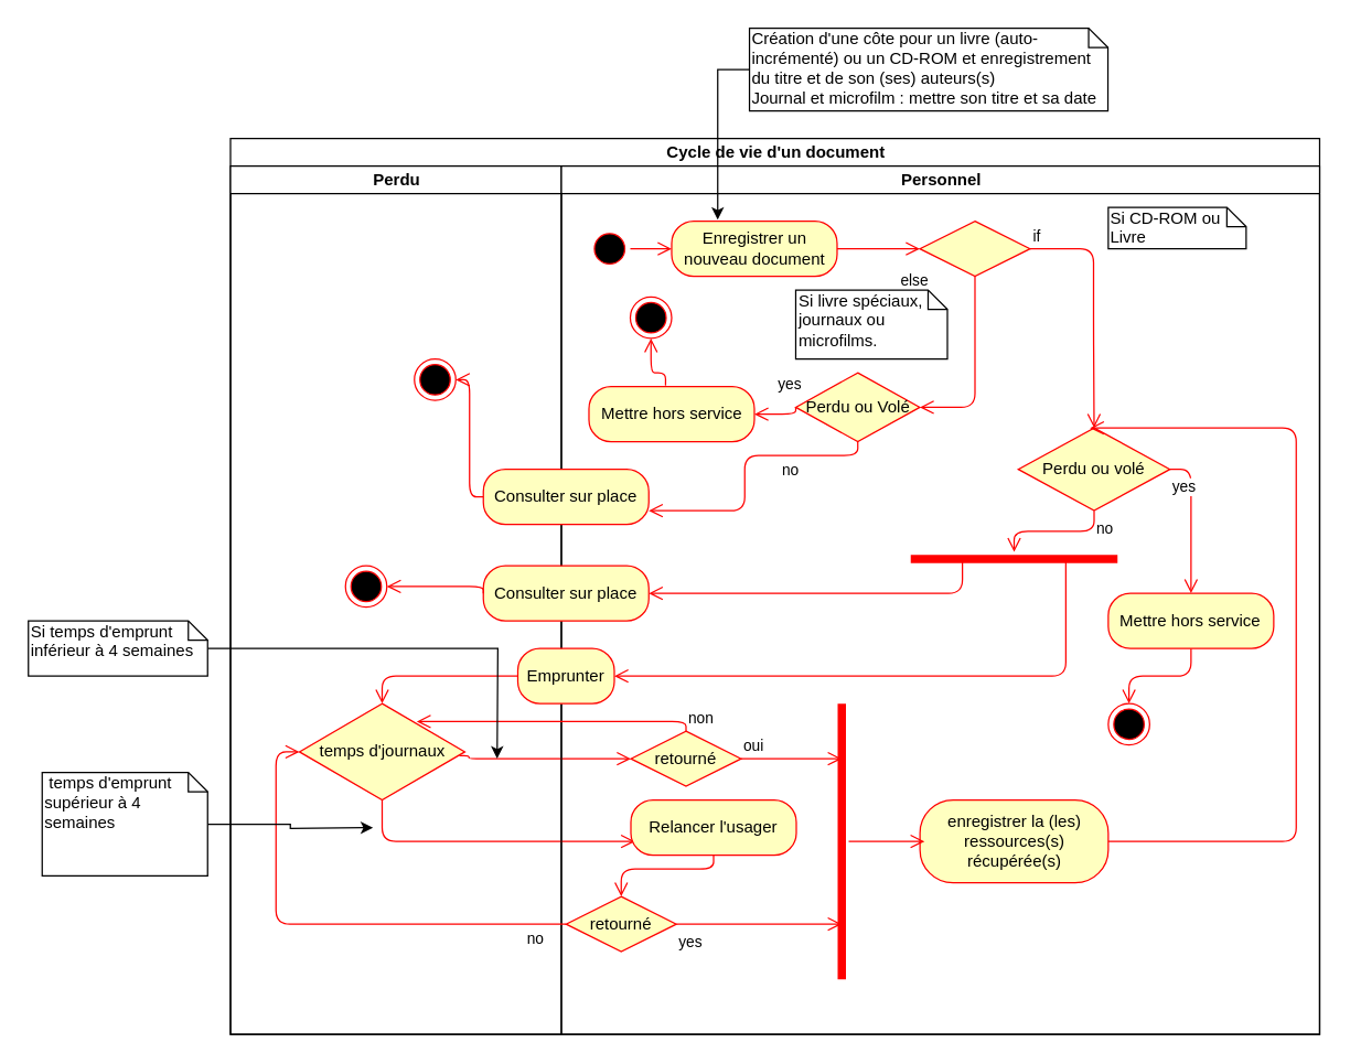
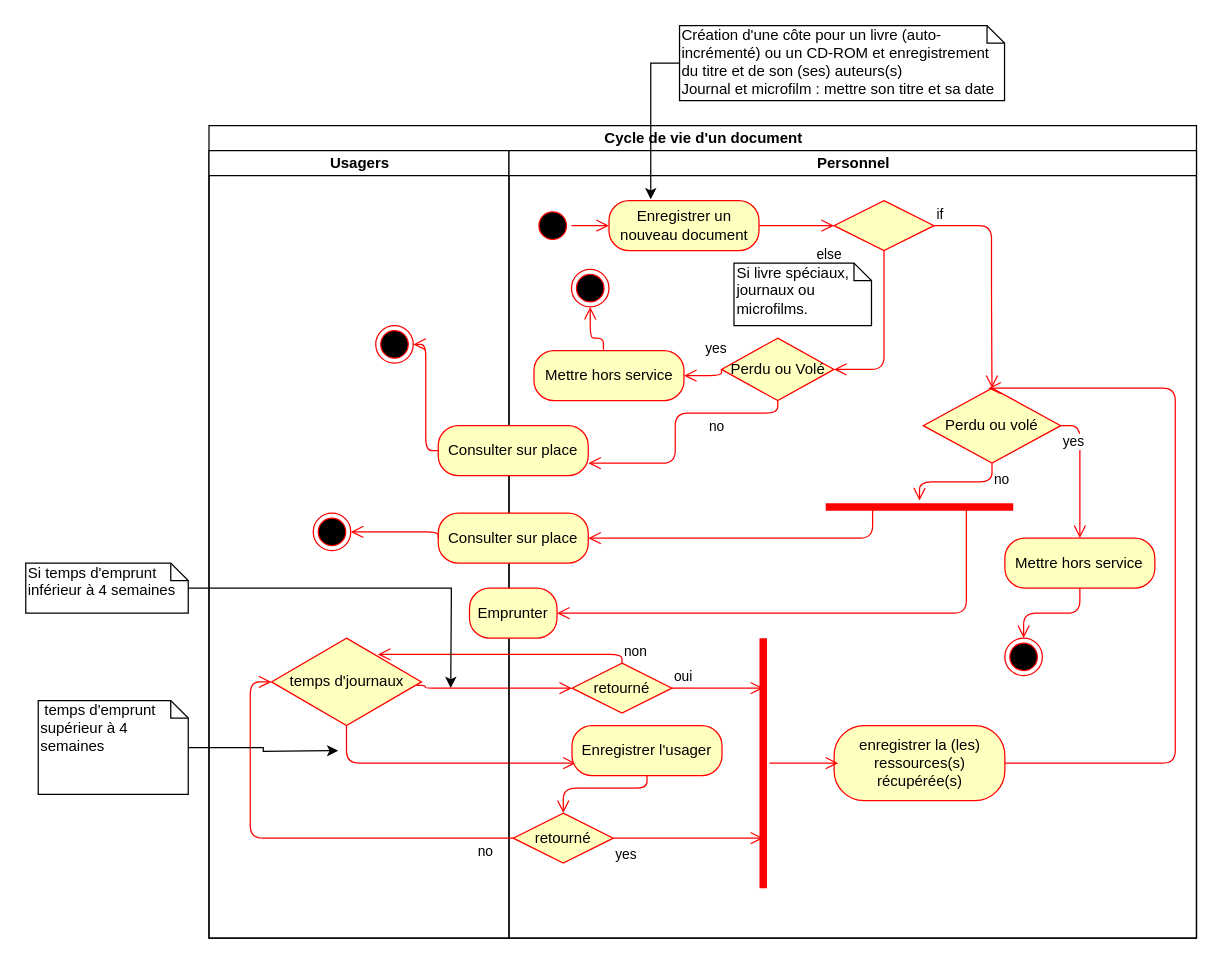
  <mxCell id="0" />
  <mxCell id="1" parent="0" />
  <mxCell id="2" value="Cycle de vie d'un document" style="swimlane;html=1;childLayout=stackLayout;resizeParent=1;resizeParentMax=0;startSize=20;" vertex="1" parent="1"><mxGeometry x="166.59" y="100" width="790" height="650" as="geometry" /></mxCell>
  <mxCell id="3" value="" style="edgeStyle=orthogonalEdgeStyle;html=1;verticalAlign=bottom;endArrow=open;endSize=8;strokeColor=#ff0000;entryX=0.5;entryY=0;entryDx=0;entryDy=0;" edge="1" source="20" parent="2" target="5"><mxGeometry relative="1" as="geometry"><mxPoint x="340" y="190" as="targetPoint" /></mxGeometry></mxCell>
- <mxCell id="4" value="Perdu" style="swimlane;html=1;startSize=20;" vertex="1" parent="2"><mxGeometry y="20" width="240" height="630" as="geometry" /></mxCell>
+ <mxCell id="4" value="Usagers" style="swimlane;html=1;startSize=20;" vertex="1" parent="2"><mxGeometry y="20" width="240" height="630" as="geometry" /></mxCell>
  <mxCell id="5" value="" style="ellipse;html=1;shape=endState;fillColor=#000000;strokeColor=#ff0000;direction=south;" vertex="1" parent="4"><mxGeometry x="133.41" y="140" width="30" height="30" as="geometry" /></mxCell>
  <mxCell id="6" value="" style="ellipse;html=1;shape=endState;fillColor=#000000;strokeColor=#ff0000;" vertex="1" parent="4"><mxGeometry x="83.41" y="290" width="30" height="30" as="geometry" /></mxCell>
  <mxCell id="7" value="temps d'journaux" style="rhombus;whiteSpace=wrap;html=1;fillColor=#ffffc0;strokeColor=#ff0000;" vertex="1" parent="4"><mxGeometry x="50" y="390" width="120" height="70" as="geometry" /></mxCell>
  <mxCell id="8" value="" style="edgeStyle=orthogonalEdgeStyle;html=1;align=left;verticalAlign=top;endArrow=open;endSize=8;strokeColor=#ff0000;exitX=0.5;exitY=1;exitDx=0;exitDy=0;" edge="1" source="7" parent="4"><mxGeometry x="-1" relative="1" as="geometry"><mxPoint x="293.41" y="490" as="targetPoint" /><Array as="points"><mxPoint x="110" y="490" /></Array></mxGeometry></mxCell>
- <mxCell id="9" value="" style="edgeStyle=orthogonalEdgeStyle;html=1;verticalAlign=bottom;endArrow=open;endSize=8;strokeColor=#ff0000;exitX=0;exitY=0.5;exitDx=0;exitDy=0;entryX=0.5;entryY=0;entryDx=0;entryDy=0;" edge="1" source="35" parent="2" target="7"><mxGeometry relative="1" as="geometry"><mxPoint x="163.41" y="390" as="targetPoint" /><Array as="points"><mxPoint x="110" y="390" /></Array></mxGeometry></mxCell>
  <mxCell id="10" value="" style="edgeStyle=orthogonalEdgeStyle;html=1;align=left;verticalAlign=bottom;endArrow=open;endSize=8;strokeColor=#ff0000;exitX=0.967;exitY=0.54;exitDx=0;exitDy=0;exitPerimeter=0;entryX=0;entryY=0.5;entryDx=0;entryDy=0;" edge="1" source="7" parent="2" target="41"><mxGeometry x="-1" relative="1" as="geometry"><mxPoint x="313.41" y="448" as="targetPoint" /><mxPoint x="173.41" y="440" as="sourcePoint" /><Array as="points"><mxPoint x="173" y="448" /><mxPoint x="173" y="450" /></Array></mxGeometry></mxCell>
  <mxCell id="11" value="Personnel" style="swimlane;html=1;startSize=20;" vertex="1" parent="2"><mxGeometry x="240" y="20" width="550" height="630" as="geometry" /></mxCell>
  <mxCell id="12" value="" style="ellipse;html=1;shape=startState;fillColor=#000000;strokeColor=#ff0000;" vertex="1" parent="11"><mxGeometry x="20" y="45" width="30" height="30" as="geometry" /></mxCell>
  <mxCell id="13" value="" style="edgeStyle=orthogonalEdgeStyle;html=1;verticalAlign=bottom;endArrow=open;endSize=8;strokeColor=#ff0000;entryX=0;entryY=0.5;entryDx=0;entryDy=0;" edge="1" source="12" parent="11" target="14"><mxGeometry relative="1" as="geometry"><mxPoint x="35" y="120" as="targetPoint" /></mxGeometry></mxCell>
  <mxCell id="14" value="Enregistrer un nouveau document" style="rounded=1;whiteSpace=wrap;html=1;arcSize=40;fontColor=#000000;fillColor=#ffffc0;strokeColor=#ff0000;" vertex="1" parent="11"><mxGeometry x="80" y="40" width="120" height="40" as="geometry" /></mxCell>
  <mxCell id="15" value="" style="edgeStyle=orthogonalEdgeStyle;html=1;verticalAlign=bottom;endArrow=open;endSize=8;strokeColor=#ff0000;exitX=1;exitY=0.5;exitDx=0;exitDy=0;" edge="1" source="14" parent="11"><mxGeometry relative="1" as="geometry"><mxPoint x="260" y="60" as="targetPoint" /><Array as="points"><mxPoint x="220" y="60" /><mxPoint x="220" y="60" /></Array></mxGeometry></mxCell>
  <mxCell id="16" value="" style="rhombus;whiteSpace=wrap;html=1;fillColor=#ffffc0;strokeColor=#ff0000;" vertex="1" parent="11"><mxGeometry x="260" y="40" width="80" height="40" as="geometry" /></mxCell>
  <mxCell id="17" value="if" style="edgeStyle=orthogonalEdgeStyle;html=1;align=left;verticalAlign=bottom;endArrow=open;endSize=8;strokeColor=#ff0000;exitX=1;exitY=0.5;exitDx=0;exitDy=0;entryX=0.5;entryY=0;entryDx=0;entryDy=0;" edge="1" source="16" parent="11" target="27"><mxGeometry x="-1" relative="1" as="geometry"><mxPoint x="380" y="120" as="targetPoint" /><mxPoint x="350" y="60" as="sourcePoint" /><Array as="points"><mxPoint x="386" y="60" /><mxPoint x="386" y="120" /></Array></mxGeometry></mxCell>
  <mxCell id="18" value="else" style="edgeStyle=orthogonalEdgeStyle;html=1;align=left;verticalAlign=top;endArrow=open;endSize=8;strokeColor=#ff0000;exitX=0.5;exitY=1;exitDx=0;exitDy=0;entryX=1;entryY=0.5;entryDx=0;entryDy=0;" edge="1" source="16" parent="11" target="24"><mxGeometry x="1" y="-106" relative="1" as="geometry"><mxPoint x="180" y="120" as="targetPoint" /><Array as="points"><mxPoint x="300" y="175" /></Array><mxPoint x="-16" y="1" as="offset" /></mxGeometry></mxCell>
- <mxCell id="19" value="Si livre spéciaux, journaux ou microfilms." style="shape=note;whiteSpace=wrap;html=1;size=14;verticalAlign=top;align=left;spacingTop=-6;" vertex="1" parent="11"><mxGeometry x="170" y="90" width="110" height="50" as="geometry" /></mxCell>
+ <mxCell id="19" value="Si livre spéciaux, journaux ou microfilms." style="shape=note;whiteSpace=wrap;html=1;size=14;verticalAlign=top;align=left;spacingTop=-6;" vertex="1" parent="11"><mxGeometry x="180" y="90" width="110" height="50" as="geometry" /></mxCell>
  <mxCell id="20" value="Consulter sur place" style="rounded=1;whiteSpace=wrap;html=1;arcSize=40;fontColor=#000000;fillColor=#ffffc0;strokeColor=#ff0000;" vertex="1" parent="11"><mxGeometry x="-56.59" y="220" width="120" height="40" as="geometry" /></mxCell>
- <mxCell id="21" value="Si CD-ROM ou Livre" style="shape=note;whiteSpace=wrap;html=1;size=14;verticalAlign=top;align=left;spacingTop=-6;" vertex="1" parent="11"><mxGeometry x="396.7" y="30" width="100" height="30" as="geometry" /></mxCell>
  <mxCell id="22" value="" style="shape=line;html=1;strokeWidth=6;strokeColor=#ff0000;" vertex="1" parent="11"><mxGeometry x="253.4" y="280" width="150" height="10" as="geometry" /></mxCell>
  <mxCell id="23" value="" style="edgeStyle=orthogonalEdgeStyle;html=1;verticalAlign=bottom;endArrow=open;endSize=8;strokeColor=#ff0000;exitX=0.75;exitY=0.5;exitDx=0;exitDy=0;exitPerimeter=0;entryX=1;entryY=0.5;entryDx=0;entryDy=0;" edge="1" source="22" parent="11" target="35"><mxGeometry relative="1" as="geometry"><mxPoint x="348.41" y="277.52" as="targetPoint" /><mxPoint x="348.91" y="212.52" as="sourcePoint" /><Array as="points"><mxPoint x="366" y="370" /></Array></mxGeometry></mxCell>
  <mxCell id="24" value="Perdu ou Volé" style="rhombus;whiteSpace=wrap;html=1;fillColor=#ffffc0;strokeColor=#ff0000;" vertex="1" parent="11"><mxGeometry x="170" y="150" width="90" height="50" as="geometry" /></mxCell>
  <mxCell id="25" value="no" style="edgeStyle=orthogonalEdgeStyle;html=1;align=left;verticalAlign=bottom;endArrow=open;endSize=8;strokeColor=#ff0000;exitX=0.5;exitY=1;exitDx=0;exitDy=0;entryX=1;entryY=0.75;entryDx=0;entryDy=0;" edge="1" source="24" parent="11" target="20"><mxGeometry x="-0.333" y="20" relative="1" as="geometry"><mxPoint x="120" y="220" as="targetPoint" /><Array as="points"><mxPoint x="215" y="210" /><mxPoint x="133" y="210" /><mxPoint x="133" y="250" /></Array><mxPoint as="offset" /></mxGeometry></mxCell>
  <mxCell id="26" value="" style="ellipse;html=1;shape=endState;fillColor=#000000;strokeColor=#ff0000;" vertex="1" parent="11"><mxGeometry x="50" y="95" width="30" height="30" as="geometry" /></mxCell>
  <mxCell id="27" value="Perdu ou volé" style="rhombus;whiteSpace=wrap;html=1;fillColor=#ffffc0;strokeColor=#ff0000;" vertex="1" parent="11"><mxGeometry x="331.41" y="190" width="110" height="60" as="geometry" /></mxCell>
  <mxCell id="28" value="no" style="edgeStyle=orthogonalEdgeStyle;html=1;align=left;verticalAlign=top;endArrow=open;endSize=8;strokeColor=#ff0000;" edge="1" source="27" parent="11" target="22"><mxGeometry x="-1" relative="1" as="geometry"><mxPoint x="380" y="210" as="targetPoint" /></mxGeometry></mxCell>
  <mxCell id="29" value="" style="ellipse;html=1;shape=endState;fillColor=#000000;strokeColor=#ff0000;" vertex="1" parent="11"><mxGeometry x="396.7" y="390" width="30" height="30" as="geometry" /></mxCell>
  <mxCell id="30" value="Mettre hors service" style="rounded=1;whiteSpace=wrap;html=1;arcSize=40;fontColor=#000000;fillColor=#ffffc0;strokeColor=#ff0000;" vertex="1" parent="11"><mxGeometry x="20" y="160.0" width="120" height="40" as="geometry" /></mxCell>
  <mxCell id="31" value="yes" style="edgeStyle=orthogonalEdgeStyle;html=1;align=left;verticalAlign=top;endArrow=open;endSize=8;strokeColor=#ff0000;exitX=0;exitY=0.5;exitDx=0;exitDy=0;entryX=1;entryY=0.5;entryDx=0;entryDy=0;" edge="1" source="24" parent="11" target="30"><mxGeometry x="0.143" y="-35" relative="1" as="geometry"><mxPoint x="140" y="185" as="targetPoint" /><Array as="points"><mxPoint x="170" y="180" /></Array><mxPoint as="offset" /></mxGeometry></mxCell>
  <mxCell id="32" value="" style="edgeStyle=orthogonalEdgeStyle;html=1;align=left;verticalAlign=top;endArrow=open;endSize=8;strokeColor=#ff0000;exitX=0.463;exitY=-0.02;exitDx=0;exitDy=0;entryX=0.5;entryY=1;entryDx=0;entryDy=0;exitPerimeter=0;" edge="1" parent="11" source="30" target="26"><mxGeometry x="0.143" y="-35" relative="1" as="geometry"><mxPoint x="150" y="190.0" as="targetPoint" /><mxPoint x="180" y="185.0" as="sourcePoint" /><Array as="points"><mxPoint x="76" y="150" /><mxPoint x="65" y="150" /></Array><mxPoint as="offset" /></mxGeometry></mxCell>
  <mxCell id="33" value="Mettre hors service" style="rounded=1;whiteSpace=wrap;html=1;arcSize=40;fontColor=#000000;fillColor=#ffffc0;strokeColor=#ff0000;" vertex="1" parent="11"><mxGeometry x="396.7" y="310" width="120" height="40" as="geometry" /></mxCell>
  <mxCell id="34" value="" style="edgeStyle=orthogonalEdgeStyle;html=1;verticalAlign=bottom;endArrow=open;endSize=8;strokeColor=#ff0000;entryX=0.5;entryY=0;entryDx=0;entryDy=0;" edge="1" source="33" parent="11" target="29"><mxGeometry relative="1" as="geometry"><mxPoint x="585" y="100.0" as="targetPoint" /></mxGeometry></mxCell>
  <mxCell id="35" value="Emprunter" style="rounded=1;whiteSpace=wrap;html=1;arcSize=40;fontColor=#000000;fillColor=#ffffc0;strokeColor=#ff0000;" vertex="1" parent="11"><mxGeometry x="-31.59" y="350" width="70" height="40" as="geometry" /></mxCell>
- <mxCell id="36" value="Relancer l'usager" style="rounded=1;whiteSpace=wrap;html=1;arcSize=40;fontColor=#000000;fillColor=#ffffc0;strokeColor=#ff0000;" vertex="1" parent="11"><mxGeometry x="50.41" y="460" width="120" height="40" as="geometry" /></mxCell>
+ <mxCell id="36" value="Enregistrer l'usager" style="rounded=1;whiteSpace=wrap;html=1;arcSize=40;fontColor=#000000;fillColor=#ffffc0;strokeColor=#ff0000;" vertex="1" parent="11"><mxGeometry x="50.41" y="460" width="120" height="40" as="geometry" /></mxCell>
  <mxCell id="37" value="retourné" style="rhombus;whiteSpace=wrap;html=1;fillColor=#ffffc0;strokeColor=#ff0000;" vertex="1" parent="11"><mxGeometry x="3.41" y="530" width="80" height="40" as="geometry" /></mxCell>
  <mxCell id="38" value="no" style="edgeStyle=orthogonalEdgeStyle;html=1;align=left;verticalAlign=bottom;endArrow=open;endSize=8;strokeColor=#ff0000;entryX=0;entryY=0.5;entryDx=0;entryDy=0;" edge="1" parent="11" target="7"><mxGeometry x="-0.83" y="20" relative="1" as="geometry"><mxPoint x="183.41" y="550" as="targetPoint" /><mxPoint x="3.41" y="550" as="sourcePoint" /><Array as="points"><mxPoint x="-207" y="550" /><mxPoint x="-207" y="425" /></Array><mxPoint as="offset" /></mxGeometry></mxCell>
  <mxCell id="39" value="yes" style="edgeStyle=orthogonalEdgeStyle;html=1;align=left;verticalAlign=top;endArrow=open;endSize=8;strokeColor=#ff0000;exitX=1;exitY=0.5;exitDx=0;exitDy=0;" edge="1" source="37" parent="11"><mxGeometry x="-1" relative="1" as="geometry"><mxPoint x="203.41" y="550" as="targetPoint" /><Array as="points"><mxPoint x="103" y="550" /><mxPoint x="103" y="550" /></Array></mxGeometry></mxCell>
  <mxCell id="40" value="" style="edgeStyle=orthogonalEdgeStyle;html=1;verticalAlign=bottom;endArrow=open;endSize=8;strokeColor=#ff0000;entryX=0.5;entryY=0;entryDx=0;entryDy=0;exitX=0.5;exitY=1;exitDx=0;exitDy=0;" edge="1" source="36" parent="11" target="37"><mxGeometry relative="1" as="geometry"><mxPoint x="110.41" y="560" as="targetPoint" /><mxPoint x="-106.59" y="540" as="sourcePoint" /><Array as="points"><mxPoint x="110" y="510" /><mxPoint x="43" y="510" /></Array></mxGeometry></mxCell>
  <mxCell id="41" value="retourné" style="rhombus;whiteSpace=wrap;html=1;fillColor=#ffffc0;strokeColor=#ff0000;" vertex="1" parent="11"><mxGeometry x="50.41" y="410" width="80" height="40" as="geometry" /></mxCell>
  <mxCell id="42" value="oui" style="edgeStyle=orthogonalEdgeStyle;html=1;align=left;verticalAlign=bottom;endArrow=open;endSize=8;strokeColor=#ff0000;" edge="1" source="41" parent="11"><mxGeometry x="-1" relative="1" as="geometry"><mxPoint x="203.41" y="430" as="targetPoint" /><Array as="points"><mxPoint x="163" y="430" /><mxPoint x="163" y="430" /></Array></mxGeometry></mxCell>
  <mxCell id="43" value="enregistrer la (les) ressources(s) récupérée(s)" style="rounded=1;whiteSpace=wrap;html=1;arcSize=40;fontColor=#000000;fillColor=#ffffc0;strokeColor=#ff0000;" vertex="1" parent="11"><mxGeometry x="260.11" y="460" width="136.59" height="60" as="geometry" /></mxCell>
  <mxCell id="44" value="" style="edgeStyle=orthogonalEdgeStyle;html=1;verticalAlign=bottom;endArrow=open;endSize=8;strokeColor=#ff0000;exitX=1;exitY=0.5;exitDx=0;exitDy=0;" edge="1" source="43" parent="11"><mxGeometry relative="1" as="geometry"><mxPoint x="383.41" y="190" as="targetPoint" /><Array as="points"><mxPoint x="533" y="490" /><mxPoint x="533" y="190" /></Array></mxGeometry></mxCell>
  <mxCell id="45" value="" style="shape=line;html=1;strokeWidth=6;strokeColor=#ff0000;rotation=-90;" vertex="1" parent="11"><mxGeometry x="103.41" y="485" width="200" height="10" as="geometry" /></mxCell>
  <mxCell id="46" value="" style="edgeStyle=orthogonalEdgeStyle;html=1;verticalAlign=bottom;endArrow=open;endSize=8;strokeColor=#ff0000;" edge="1" source="45" parent="11"><mxGeometry relative="1" as="geometry"><mxPoint x="263.41" y="490" as="targetPoint" /><Array as="points"><mxPoint x="223" y="490" /><mxPoint x="223" y="490" /></Array></mxGeometry></mxCell>
  <mxCell id="47" value="yes" style="edgeStyle=orthogonalEdgeStyle;html=1;align=left;verticalAlign=top;endArrow=open;endSize=8;strokeColor=#ff0000;exitX=1;exitY=0.5;exitDx=0;exitDy=0;" edge="1" parent="11" source="27" target="33"><mxGeometry x="-1" relative="1" as="geometry"><mxPoint x="338.444" y="220.0" as="targetPoint" /><mxPoint x="443.41" y="150" as="sourcePoint" /></mxGeometry></mxCell>
  <mxCell id="48" value="non" style="edgeStyle=orthogonalEdgeStyle;html=1;align=left;verticalAlign=bottom;endArrow=open;endSize=8;strokeColor=#ff0000;exitX=0.5;exitY=0;exitDx=0;exitDy=0;entryX=0.709;entryY=0.186;entryDx=0;entryDy=0;entryPerimeter=0;" edge="1" parent="2" source="41" target="7"><mxGeometry x="-1" relative="1" as="geometry"><mxPoint x="453.41" y="460" as="targetPoint" /><mxPoint x="380.341" y="459.966" as="sourcePoint" /><Array as="points"><mxPoint x="330" y="423" /></Array></mxGeometry></mxCell>
  <mxCell id="49" value="" style="edgeStyle=orthogonalEdgeStyle;rounded=0;orthogonalLoop=1;jettySize=auto;html=1;" edge="1" parent="1" source="50"><mxGeometry relative="1" as="geometry"><mxPoint x="520" y="159" as="targetPoint" /><Array as="points"><mxPoint x="520" y="50" /><mxPoint x="520" y="159" /></Array></mxGeometry></mxCell>
  <mxCell id="50" value="Création d'une côte pour un livre (auto-incrémenté) ou un CD-ROM et enregistrement du titre et de son (ses) auteurs(s)&lt;br&gt;Journal et microfilm : mettre son titre et sa date" style="shape=note;whiteSpace=wrap;html=1;size=14;verticalAlign=top;align=left;spacingTop=-6;" vertex="1" parent="1"><mxGeometry x="543.03" y="20" width="260" height="60" as="geometry" /></mxCell>
  <mxCell id="51" value="Consulter sur place" style="rounded=1;whiteSpace=wrap;html=1;arcSize=40;fontColor=#000000;fillColor=#ffffc0;strokeColor=#ff0000;" vertex="1" parent="1"><mxGeometry x="350" y="410" width="120" height="40" as="geometry" /></mxCell>
  <mxCell id="52" value="" style="edgeStyle=orthogonalEdgeStyle;html=1;verticalAlign=bottom;endArrow=open;endSize=8;strokeColor=#ff0000;entryX=1;entryY=0.5;entryDx=0;entryDy=0;exitX=0.25;exitY=0.5;exitDx=0;exitDy=0;exitPerimeter=0;" edge="1" parent="1" source="22" target="51"><mxGeometry relative="1" as="geometry"><mxPoint x="828" y="397.52" as="targetPoint" /><mxPoint x="760" y="370" as="sourcePoint" /><Array as="points"><mxPoint x="698" y="430" /></Array></mxGeometry></mxCell>
  <mxCell id="53" value="" style="edgeStyle=orthogonalEdgeStyle;html=1;verticalAlign=bottom;endArrow=open;endSize=8;strokeColor=#ff0000;exitX=0;exitY=0.5;exitDx=0;exitDy=0;entryX=1;entryY=0.5;entryDx=0;entryDy=0;" edge="1" parent="1" source="51" target="6"><mxGeometry relative="1" as="geometry"><mxPoint x="933" y="357.52" as="targetPoint" /><mxPoint x="835.55" y="343.97" as="sourcePoint" /><Array as="points"><mxPoint x="350" y="425" /></Array></mxGeometry></mxCell>
  <mxCell id="54" value="" style="edgeStyle=orthogonalEdgeStyle;rounded=0;orthogonalLoop=1;jettySize=auto;html=1;" edge="1" parent="1" source="55"><mxGeometry relative="1" as="geometry"><mxPoint x="270" y="600" as="targetPoint" /></mxGeometry></mxCell>
  <mxCell id="55" value="&amp;nbsp;temps d'emprunt supérieur à 4 semaines&amp;nbsp;" style="shape=note;whiteSpace=wrap;html=1;size=14;verticalAlign=top;align=left;spacingTop=-6;" vertex="1" parent="1"><mxGeometry x="30" y="560" width="120" height="75" as="geometry" /></mxCell>
  <mxCell id="56" value="" style="edgeStyle=orthogonalEdgeStyle;rounded=0;orthogonalLoop=1;jettySize=auto;html=1;" edge="1" parent="1" source="57"><mxGeometry relative="1" as="geometry"><mxPoint x="360" y="550" as="targetPoint" /></mxGeometry></mxCell>
  <mxCell id="57" value="Si temps d'emprunt inférieur à 4 semaines" style="shape=note;whiteSpace=wrap;html=1;size=14;verticalAlign=top;align=left;spacingTop=-6;" vertex="1" parent="1"><mxGeometry x="20" y="450" width="130" height="40" as="geometry" /></mxCell>
